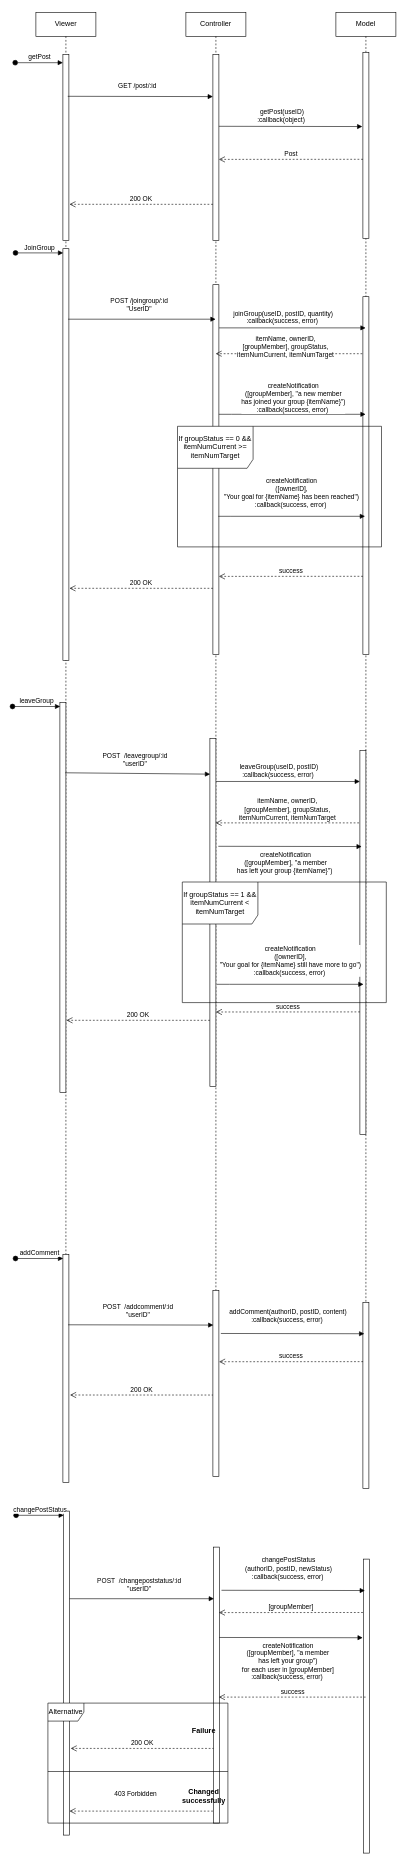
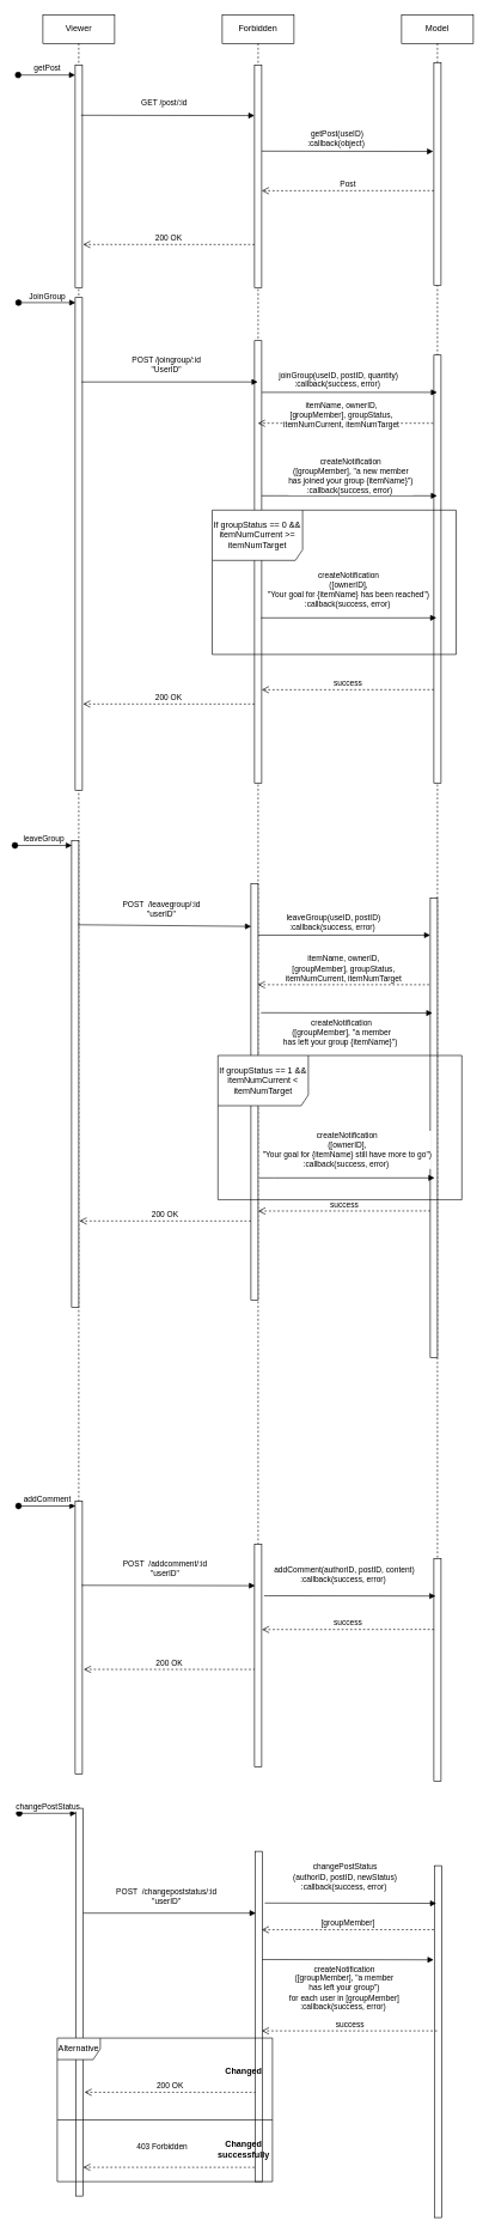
  <mxCell id="0" />
  <mxCell id="1" parent="0" />
  <mxCell id="2" value="Viewer" style="shape=umlLifeline;perimeter=lifelinePerimeter;whiteSpace=wrap;html=1;container=1;collapsible=0;recursiveResize=0;outlineConnect=0;" parent="1" vertex="1"><mxGeometry x="59" y="20" width="100" height="2330" as="geometry" /></mxCell>
  <mxCell id="3" value="" style="html=1;points=[];perimeter=orthogonalPerimeter;" parent="2" vertex="1"><mxGeometry x="45" y="70" width="10" height="310" as="geometry" /></mxCell>
  <mxCell id="4" value="getPost" style="html=1;verticalAlign=bottom;startArrow=oval;startFill=1;endArrow=block;startSize=8;rounded=0;" parent="2" edge="1"><mxGeometry width="60" relative="1" as="geometry"><mxPoint x="-34.5" y="84" as="sourcePoint" /><mxPoint x="45" y="84" as="targetPoint" /></mxGeometry></mxCell>
- <mxCell id="5" value="Controller" style="shape=umlLifeline;perimeter=lifelinePerimeter;whiteSpace=wrap;html=1;container=1;collapsible=0;recursiveResize=0;outlineConnect=0;" parent="1" vertex="1"><mxGeometry x="309" y="20" width="100" height="2330" as="geometry" /></mxCell>
+ <mxCell id="5" value="Forbidden" style="shape=umlLifeline;perimeter=lifelinePerimeter;whiteSpace=wrap;html=1;container=1;collapsible=0;recursiveResize=0;outlineConnect=0;" parent="1" vertex="1"><mxGeometry x="309" y="20" width="100" height="2330" as="geometry" /></mxCell>
  <mxCell id="6" value="" style="html=1;points=[];perimeter=orthogonalPerimeter;" parent="5" vertex="1"><mxGeometry x="45" y="70" width="10" height="310" as="geometry" /></mxCell>
  <mxCell id="7" value="200 OK" style="html=1;verticalAlign=bottom;endArrow=open;dashed=1;endSize=8;rounded=0;entryX=0.886;entryY=0.617;entryDx=0;entryDy=0;entryPerimeter=0;exitX=-0.21;exitY=0.543;exitDx=0;exitDy=0;exitPerimeter=0;" parent="5" edge="1"><mxGeometry relative="1" as="geometry"><mxPoint x="46" y="2304.56" as="sourcePoint" /><mxPoint x="-193.04" y="2304.52" as="targetPoint" /></mxGeometry></mxCell>
  <mxCell id="8" value="Model" style="shape=umlLifeline;perimeter=lifelinePerimeter;whiteSpace=wrap;html=1;container=1;collapsible=0;recursiveResize=0;outlineConnect=0;" parent="1" vertex="1"><mxGeometry x="559" y="20" width="100" height="2340" as="geometry" /></mxCell>
  <mxCell id="9" value="" style="html=1;points=[];perimeter=orthogonalPerimeter;" parent="8" vertex="1"><mxGeometry x="45" y="67" width="10" height="310" as="geometry" /></mxCell>
  <mxCell id="10" value="" style="html=1;points=[];perimeter=orthogonalPerimeter;" parent="1" vertex="1"><mxGeometry x="104" y="414" width="10" height="686" as="geometry" /></mxCell>
  <mxCell id="11" value="" style="html=1;points=[];perimeter=orthogonalPerimeter;" parent="1" vertex="1"><mxGeometry x="354" y="474" width="10" height="616" as="geometry" /></mxCell>
  <mxCell id="12" value="" style="html=1;points=[];perimeter=orthogonalPerimeter;" parent="1" vertex="1"><mxGeometry x="604" y="494" width="10" height="596" as="geometry" /></mxCell>
  <mxCell id="13" value="&lt;span style=&quot;text-align: left&quot;&gt;createNotification&lt;br&gt;([groupMember], &quot;a new member &lt;br&gt;has joined your group {itemName}&quot;&lt;/span&gt;&lt;span style=&quot;text-align: left&quot;&gt;)&lt;br&gt;:callback(success, error)&amp;nbsp;&lt;/span&gt;" style="html=1;verticalAlign=bottom;endArrow=block;rounded=0;" parent="1" edge="1" target="8" source="11"><mxGeometry x="0.017" y="-2" width="80" relative="1" as="geometry"><mxPoint x="364.96" y="618.52" as="sourcePoint" /><mxPoint x="604" y="618.94" as="targetPoint" /><mxPoint as="offset" /><Array as="points"><mxPoint x="385" y="690" /></Array></mxGeometry></mxCell>
  <mxCell id="14" value="success" style="html=1;verticalAlign=bottom;endArrow=open;dashed=1;endSize=8;rounded=0;exitX=0.029;exitY=0.319;exitDx=0;exitDy=0;exitPerimeter=0;entryX=1.029;entryY=0.384;entryDx=0;entryDy=0;entryPerimeter=0;" parent="1" edge="1"><mxGeometry relative="1" as="geometry"><mxPoint x="604" y="960" as="sourcePoint" /><mxPoint x="364" y="960.15" as="targetPoint" /></mxGeometry></mxCell>
  <mxCell id="15" value="JoinGroup" style="html=1;verticalAlign=bottom;startArrow=oval;startFill=1;endArrow=block;startSize=8;rounded=0;" parent="1" edge="1"><mxGeometry width="60" relative="1" as="geometry"><mxPoint x="25" y="421" as="sourcePoint" /><mxPoint x="104.5" y="421" as="targetPoint" /></mxGeometry></mxCell>
  <mxCell id="16" value="POST /joingroup/:id&lt;br&gt;&quot;UserID&quot;" style="html=1;verticalAlign=bottom;endArrow=block;rounded=0;exitX=0.886;exitY=0.608;exitDx=0;exitDy=0;exitPerimeter=0;" parent="1" target="5" edge="1"><mxGeometry x="-0.04" y="8" width="80" relative="1" as="geometry"><mxPoint x="112.86" y="531.48" as="sourcePoint" /><mxPoint x="358.5" y="531.48" as="targetPoint" /><mxPoint as="offset" /></mxGeometry></mxCell>
  <mxCell id="17" value="&lt;span style=&quot;text-align: left&quot;&gt;joinGroup(useID, postID, quantity&lt;/span&gt;&lt;span style=&quot;text-align: left&quot;&gt;)&lt;br&gt;:callback(success, error)&amp;nbsp;&lt;/span&gt;" style="html=1;verticalAlign=bottom;endArrow=block;rounded=0;exitX=1.029;exitY=0.187;exitDx=0;exitDy=0;exitPerimeter=0;" parent="1" target="8" edge="1"><mxGeometry x="-0.124" y="2" width="80" relative="1" as="geometry"><mxPoint x="364.29" y="545.97" as="sourcePoint" /><mxPoint x="579" y="546" as="targetPoint" /><mxPoint as="offset" /></mxGeometry></mxCell>
  <mxCell id="18" value="itemName, ownerID, &lt;br&gt;[groupMember], groupStatus, &lt;br&gt;itemNumCurrent, itemNumTarget" style="html=1;verticalAlign=bottom;endArrow=open;dashed=1;endSize=8;rounded=0;exitX=-0.1;exitY=0.211;exitDx=0;exitDy=0;exitPerimeter=0;" parent="1" edge="1"><mxGeometry x="0.047" y="11" relative="1" as="geometry"><mxPoint x="603" y="588.996" as="sourcePoint" /><mxPoint x="358.591" y="588.996" as="targetPoint" /><mxPoint as="offset" /></mxGeometry></mxCell>
  <mxCell id="19" value="GET /post/:id" style="html=1;verticalAlign=bottom;endArrow=block;rounded=0;exitX=0.886;exitY=0.608;exitDx=0;exitDy=0;exitPerimeter=0;entryX=0.076;entryY=0.187;entryDx=0;entryDy=0;entryPerimeter=0;" parent="1" edge="1"><mxGeometry x="-0.04" y="8" width="80" relative="1" as="geometry"><mxPoint x="112.1" y="160" as="sourcePoint" /><mxPoint x="354" y="160.49" as="targetPoint" /><mxPoint as="offset" /></mxGeometry></mxCell>
  <mxCell id="20" value="&lt;span style=&quot;text-align: left&quot;&gt;getPost(useID&lt;/span&gt;&lt;span style=&quot;text-align: left&quot;&gt;)&lt;br&gt;:callback(object)&amp;nbsp;&lt;/span&gt;" style="html=1;verticalAlign=bottom;endArrow=block;rounded=0;exitX=1.029;exitY=0.187;exitDx=0;exitDy=0;exitPerimeter=0;entryX=-0.067;entryY=0.169;entryDx=0;entryDy=0;entryPerimeter=0;" parent="1" edge="1"><mxGeometry x="-0.124" y="2" width="80" relative="1" as="geometry"><mxPoint x="364" y="210" as="sourcePoint" /><mxPoint x="603.04" y="210.42" as="targetPoint" /><mxPoint as="offset" /></mxGeometry></mxCell>
  <mxCell id="21" value="Post" style="html=1;verticalAlign=bottom;endArrow=open;dashed=1;endSize=8;rounded=0;exitX=0.029;exitY=0.319;exitDx=0;exitDy=0;exitPerimeter=0;entryX=1.029;entryY=0.384;entryDx=0;entryDy=0;entryPerimeter=0;" parent="1" edge="1"><mxGeometry relative="1" as="geometry"><mxPoint x="604" y="265" as="sourcePoint" /><mxPoint x="364" y="265.15" as="targetPoint" /></mxGeometry></mxCell>
  <mxCell id="22" value="200 OK" style="html=1;verticalAlign=bottom;endArrow=open;dashed=1;endSize=8;rounded=0;entryX=0.886;entryY=0.617;entryDx=0;entryDy=0;entryPerimeter=0;exitX=-0.21;exitY=0.543;exitDx=0;exitDy=0;exitPerimeter=0;" parent="1" edge="1"><mxGeometry relative="1" as="geometry"><mxPoint x="354" y="340.04" as="sourcePoint" /><mxPoint x="114.96" y="340" as="targetPoint" /></mxGeometry></mxCell>
  <mxCell id="23" value="" style="html=1;points=[];perimeter=orthogonalPerimeter;" parent="1" vertex="1"><mxGeometry x="99" y="1170" width="10" height="650" as="geometry" /></mxCell>
  <mxCell id="24" value="" style="html=1;points=[];perimeter=orthogonalPerimeter;" parent="1" vertex="1"><mxGeometry x="349" y="1230" width="10" height="580" as="geometry" /></mxCell>
  <mxCell id="25" value="" style="html=1;points=[];perimeter=orthogonalPerimeter;" parent="1" vertex="1"><mxGeometry x="599" y="1250" width="10" height="640" as="geometry" /></mxCell>
  <mxCell id="26" value="&lt;span style=&quot;text-align: left&quot;&gt;createNotification&lt;br&gt;(&lt;/span&gt;&lt;span style=&quot;text-align: left&quot;&gt;[groupMember]&lt;/span&gt;&lt;span style=&quot;text-align: left&quot;&gt;, &quot;a member &lt;br&gt;has left your group {itemName}&quot;&lt;/span&gt;&lt;span style=&quot;text-align: left&quot;&gt;)&amp;nbsp;&lt;/span&gt;" style="html=1;verticalAlign=bottom;endArrow=block;rounded=0;exitX=1.029;exitY=0.187;exitDx=0;exitDy=0;exitPerimeter=0;entryX=-0.067;entryY=0.169;entryDx=0;entryDy=0;entryPerimeter=0;" parent="1" edge="1"><mxGeometry x="-0.062" y="-50" width="80" relative="1" as="geometry"><mxPoint x="363" y="1410" as="sourcePoint" /><mxPoint x="602.04" y="1410.42" as="targetPoint" /><mxPoint as="offset" /></mxGeometry></mxCell>
  <mxCell id="27" value="success" style="html=1;verticalAlign=bottom;endArrow=open;dashed=1;endSize=8;rounded=0;exitX=0.029;exitY=0.319;exitDx=0;exitDy=0;exitPerimeter=0;entryX=1.029;entryY=0.384;entryDx=0;entryDy=0;entryPerimeter=0;" parent="1" edge="1"><mxGeometry relative="1" as="geometry"><mxPoint x="599" y="1686" as="sourcePoint" /><mxPoint x="359" y="1686.15" as="targetPoint" /></mxGeometry></mxCell>
  <mxCell id="28" value="leaveGroup" style="html=1;verticalAlign=bottom;startArrow=oval;startFill=1;endArrow=block;startSize=8;rounded=0;" parent="1" edge="1"><mxGeometry width="60" relative="1" as="geometry"><mxPoint x="20" y="1177" as="sourcePoint" /><mxPoint x="99.5" y="1177" as="targetPoint" /></mxGeometry></mxCell>
  <mxCell id="29" value="POST&amp;nbsp; /leavegroup/:id&lt;br&gt;&quot;userID&quot;" style="html=1;verticalAlign=bottom;endArrow=block;rounded=0;exitX=0.886;exitY=0.608;exitDx=0;exitDy=0;exitPerimeter=0;entryX=0.036;entryY=0.103;entryDx=0;entryDy=0;entryPerimeter=0;" parent="1" target="24" edge="1"><mxGeometry x="-0.04" y="8" width="80" relative="1" as="geometry"><mxPoint x="107.86" y="1287.48" as="sourcePoint" /><mxPoint x="353.5" y="1287.48" as="targetPoint" /><mxPoint as="offset" /></mxGeometry></mxCell>
  <mxCell id="30" value="&lt;span style=&quot;text-align: left&quot;&gt;leaveGroup(useID, postID&lt;/span&gt;&lt;span style=&quot;text-align: left&quot;&gt;)&lt;br&gt;:callback(success, error)&amp;nbsp;&lt;/span&gt;" style="html=1;verticalAlign=bottom;endArrow=block;rounded=0;exitX=1.029;exitY=0.187;exitDx=0;exitDy=0;exitPerimeter=0;" parent="1" target="25" edge="1"><mxGeometry x="-0.124" y="2" width="80" relative="1" as="geometry"><mxPoint x="359.29" y="1301.97" as="sourcePoint" /><mxPoint x="574" y="1302" as="targetPoint" /><mxPoint as="offset" /></mxGeometry></mxCell>
  <mxCell id="31" value="itemName, ownerID,&lt;br&gt;[groupMember], groupStatus,&lt;br&gt;itemNumCurrent, itemNumTarget" style="html=1;verticalAlign=bottom;endArrow=open;dashed=1;endSize=8;rounded=0;exitX=-0.145;exitY=0.189;exitDx=0;exitDy=0;exitPerimeter=0;" parent="1" source="25" target="5" edge="1"><mxGeometry relative="1" as="geometry"><mxPoint x="214" y="1370" as="sourcePoint" /><mxPoint x="134" y="1370" as="targetPoint" /></mxGeometry></mxCell>
  <mxCell id="32" value="200 OK" style="html=1;verticalAlign=bottom;endArrow=open;dashed=1;endSize=8;rounded=0;entryX=0.886;entryY=0.617;entryDx=0;entryDy=0;entryPerimeter=0;exitX=-0.21;exitY=0.543;exitDx=0;exitDy=0;exitPerimeter=0;" parent="1" edge="1"><mxGeometry relative="1" as="geometry"><mxPoint x="349" y="1700.04" as="sourcePoint" /><mxPoint x="109.96" y="1700" as="targetPoint" /></mxGeometry></mxCell>
  <mxCell id="33" value="" style="html=1;points=[];perimeter=orthogonalPerimeter;" parent="1" vertex="1"><mxGeometry x="104" y="2090" width="10" height="380" as="geometry" /></mxCell>
  <mxCell id="34" value="" style="html=1;points=[];perimeter=orthogonalPerimeter;" parent="1" vertex="1"><mxGeometry x="354" y="2150" width="10" height="310" as="geometry" /></mxCell>
  <mxCell id="35" value="" style="html=1;points=[];perimeter=orthogonalPerimeter;" parent="1" vertex="1"><mxGeometry x="604" y="2170" width="10" height="310" as="geometry" /></mxCell>
  <mxCell id="36" value="addComment" style="html=1;verticalAlign=bottom;startArrow=oval;startFill=1;endArrow=block;startSize=8;rounded=0;" parent="1" edge="1"><mxGeometry width="60" relative="1" as="geometry"><mxPoint x="25" y="2097" as="sourcePoint" /><mxPoint x="104.5" y="2097" as="targetPoint" /></mxGeometry></mxCell>
  <mxCell id="37" value="POST&amp;nbsp; /addcomment/:id&lt;br&gt;&quot;userID&quot;" style="html=1;verticalAlign=bottom;endArrow=block;rounded=0;exitX=0.886;exitY=0.608;exitDx=0;exitDy=0;exitPerimeter=0;entryX=0.076;entryY=0.187;entryDx=0;entryDy=0;entryPerimeter=0;" parent="1" target="34" edge="1"><mxGeometry x="-0.04" y="8" width="80" relative="1" as="geometry"><mxPoint x="112.86" y="2207.48" as="sourcePoint" /><mxPoint x="358.5" y="2207.48" as="targetPoint" /><mxPoint as="offset" /></mxGeometry></mxCell>
  <mxCell id="38" value="&lt;span style=&quot;text-align: left&quot;&gt;addComment(authorID, postID, content&lt;/span&gt;&lt;span style=&quot;text-align: left&quot;&gt;)&lt;br&gt;:callback(success, error)&amp;nbsp;&lt;/span&gt;" style="html=1;verticalAlign=bottom;endArrow=block;rounded=0;exitX=1.029;exitY=0.187;exitDx=0;exitDy=0;exitPerimeter=0;entryX=-0.067;entryY=0.169;entryDx=0;entryDy=0;entryPerimeter=0;" parent="1" edge="1"><mxGeometry x="-0.066" y="14" width="80" relative="1" as="geometry"><mxPoint x="367.29" y="2221.97" as="sourcePoint" /><mxPoint x="606.33" y="2222.39" as="targetPoint" /><mxPoint as="offset" /></mxGeometry></mxCell>
  <mxCell id="39" value="success" style="html=1;verticalAlign=bottom;endArrow=open;dashed=1;endSize=8;rounded=0;exitX=0.029;exitY=0.319;exitDx=0;exitDy=0;exitPerimeter=0;entryX=1.029;entryY=0.384;entryDx=0;entryDy=0;entryPerimeter=0;" parent="1" source="35" target="34" edge="1"><mxGeometry relative="1" as="geometry"><mxPoint x="219" y="2290" as="sourcePoint" /><mxPoint x="139" y="2290" as="targetPoint" /></mxGeometry></mxCell>
  <mxCell id="40" value="200 OK" style="html=1;verticalAlign=bottom;endArrow=open;dashed=1;endSize=8;rounded=0;entryX=0.886;entryY=0.617;entryDx=0;entryDy=0;entryPerimeter=0;exitX=-0.21;exitY=0.543;exitDx=0;exitDy=0;exitPerimeter=0;" parent="1" edge="1"><mxGeometry relative="1" as="geometry"><mxPoint x="356" y="2913.56" as="sourcePoint" /><mxPoint x="116.96" y="2913.52" as="targetPoint" /></mxGeometry></mxCell>
  <mxCell id="41" value="" style="html=1;points=[];perimeter=orthogonalPerimeter;" parent="1" vertex="1"><mxGeometry x="105" y="2518" width="10" height="540" as="geometry" /></mxCell>
  <mxCell id="42" value="" style="html=1;points=[];perimeter=orthogonalPerimeter;" parent="1" vertex="1"><mxGeometry x="355" y="2578" width="10" height="460" as="geometry" /></mxCell>
  <mxCell id="43" value="" style="html=1;points=[];perimeter=orthogonalPerimeter;" parent="1" vertex="1"><mxGeometry x="605" y="2598" width="10" height="490" as="geometry" /></mxCell>
  <mxCell id="44" value="changePostStatus" style="html=1;verticalAlign=bottom;startArrow=oval;startFill=1;endArrow=block;startSize=8;rounded=0;" parent="1" edge="1"><mxGeometry width="60" relative="1" as="geometry"><mxPoint x="26" y="2525" as="sourcePoint" /><mxPoint x="105.5" y="2525" as="targetPoint" /></mxGeometry></mxCell>
  <mxCell id="45" value="POST&amp;nbsp; /changepoststatus/:id&lt;br&gt;&quot;userID&quot;" style="html=1;verticalAlign=bottom;endArrow=block;rounded=0;entryX=0.076;entryY=0.187;entryDx=0;entryDy=0;entryPerimeter=0;" parent="1" target="42" edge="1" source="41"><mxGeometry x="-0.04" y="8" width="80" relative="1" as="geometry"><mxPoint x="113.86" y="2635.48" as="sourcePoint" /><mxPoint x="359.5" y="2635.48" as="targetPoint" /><mxPoint as="offset" /></mxGeometry></mxCell>
  <mxCell id="46" value="&lt;span style=&quot;text-align: left&quot;&gt;changePostStatus&lt;br&gt;(authorID, postID, newStatus&lt;/span&gt;&lt;span style=&quot;text-align: left&quot;&gt;)&lt;br&gt;:callback(success, error)&amp;nbsp;&lt;/span&gt;" style="html=1;verticalAlign=bottom;endArrow=block;rounded=0;exitX=1.029;exitY=0.187;exitDx=0;exitDy=0;exitPerimeter=0;entryX=-0.067;entryY=0.169;entryDx=0;entryDy=0;entryPerimeter=0;" parent="1" edge="1"><mxGeometry x="-0.066" y="14" width="80" relative="1" as="geometry"><mxPoint x="368.29" y="2649.97" as="sourcePoint" /><mxPoint x="607.33" y="2650.39" as="targetPoint" /><mxPoint as="offset" /></mxGeometry></mxCell>
  <mxCell id="47" value="success" style="html=1;verticalAlign=bottom;endArrow=open;dashed=1;endSize=8;rounded=0;" parent="1" edge="1"><mxGeometry relative="1" as="geometry"><mxPoint x="608.5" y="2828" as="sourcePoint" /><mxPoint x="364" y="2828" as="targetPoint" /></mxGeometry></mxCell>
  <mxCell id="48" value="Alternative" style="shape=umlFrame;whiteSpace=wrap;html=1;" parent="1" vertex="1"><mxGeometry x="79" y="2838" width="300" height="200" as="geometry" /></mxCell>
  <mxCell id="49" value="" style="line;strokeWidth=1;fillColor=none;align=left;verticalAlign=middle;spacingTop=-1;spacingLeft=3;spacingRight=3;rotatable=0;labelPosition=right;points=[];portConstraint=eastwest;" parent="1" vertex="1"><mxGeometry x="79" y="2948" width="300" height="8" as="geometry" /></mxCell>
  <mxCell id="50" value="&lt;b&gt;Changed successfully&lt;/b&gt;" style="text;html=1;strokeColor=none;fillColor=none;align=center;verticalAlign=middle;whiteSpace=wrap;rounded=0;" parent="1" vertex="1"><mxGeometry x="309" y="2978" width="60" height="30" as="geometry" /></mxCell>
- <mxCell id="51" value="&lt;b&gt;Failure&lt;/b&gt;" style="text;html=1;strokeColor=none;fillColor=none;align=center;verticalAlign=middle;whiteSpace=wrap;rounded=0;" parent="1" vertex="1"><mxGeometry x="309" y="2869" width="60" height="30" as="geometry" /></mxCell>
+ <mxCell id="51" value="&lt;b&gt;Changed&lt;/b&gt;" style="text;html=1;strokeColor=none;fillColor=none;align=center;verticalAlign=middle;whiteSpace=wrap;rounded=0;" parent="1" vertex="1"><mxGeometry x="309" y="2869" width="60" height="30" as="geometry" /></mxCell>
  <mxCell id="52" value="403 Forbidden" style="html=1;verticalAlign=bottom;endArrow=open;dashed=1;endSize=8;rounded=0;exitX=-0.21;exitY=0.543;exitDx=0;exitDy=0;exitPerimeter=0;" parent="1" edge="1"><mxGeometry x="0.08" y="-20" relative="1" as="geometry"><mxPoint x="354" y="3018.04" as="sourcePoint" /><mxPoint x="115" y="3018" as="targetPoint" /><mxPoint as="offset" /></mxGeometry></mxCell>
  <mxCell id="53" value="[groupMember]" style="html=1;verticalAlign=bottom;endArrow=open;dashed=1;endSize=8;rounded=0;exitX=0.029;exitY=0.319;exitDx=0;exitDy=0;exitPerimeter=0;entryX=1.029;entryY=0.384;entryDx=0;entryDy=0;entryPerimeter=0;" edge="1" parent="1"><mxGeometry relative="1" as="geometry"><mxPoint x="604" y="2687" as="sourcePoint" /><mxPoint x="364" y="2687.15" as="targetPoint" /></mxGeometry></mxCell>
  <mxCell id="54" value="&lt;span style=&quot;text-align: left&quot;&gt;createNotification&lt;br&gt;(&lt;/span&gt;&lt;span style=&quot;text-align: left&quot;&gt;[groupMember]&lt;/span&gt;&lt;span style=&quot;text-align: left&quot;&gt;, &quot;a member &lt;br&gt;has left your group&quot;&lt;/span&gt;&lt;span style=&quot;text-align: left&quot;&gt;) &lt;br&gt;for each user in [groupMember]&lt;br&gt;:callback(success, error)&amp;nbsp;&lt;/span&gt;" style="html=1;verticalAlign=bottom;endArrow=block;rounded=0;exitX=1.029;exitY=0.187;exitDx=0;exitDy=0;exitPerimeter=0;entryX=-0.067;entryY=0.169;entryDx=0;entryDy=0;entryPerimeter=0;" edge="1" parent="1"><mxGeometry x="-0.045" y="-75" width="80" relative="1" as="geometry"><mxPoint x="364.67" y="2728.63" as="sourcePoint" /><mxPoint x="603.71" y="2729.05" as="targetPoint" /><mxPoint as="offset" /></mxGeometry></mxCell>
  <mxCell id="55" value="200 OK" style="html=1;verticalAlign=bottom;endArrow=open;dashed=1;endSize=8;rounded=0;entryX=0.886;entryY=0.617;entryDx=0;entryDy=0;entryPerimeter=0;exitX=-0.21;exitY=0.543;exitDx=0;exitDy=0;exitPerimeter=0;" parent="1" edge="1"><mxGeometry relative="1" as="geometry"><mxPoint x="354" y="980.04" as="sourcePoint" /><mxPoint x="114.96" y="980" as="targetPoint" /></mxGeometry></mxCell>
  <mxCell id="56" value="&lt;span style=&quot;text-align: left&quot;&gt;createNotification&lt;br&gt;([ownerID], &lt;br&gt;&quot;Your goal for {itemName} has been reached&quot;&lt;/span&gt;&lt;span style=&quot;text-align: left&quot;&gt;)&lt;br&gt;:callback(success, error)&amp;nbsp;&lt;/span&gt;" style="html=1;verticalAlign=bottom;endArrow=block;rounded=0;" edge="1" parent="1"><mxGeometry x="-0.002" y="10" width="80" relative="1" as="geometry"><mxPoint x="363" y="860" as="sourcePoint" /><mxPoint x="607.5" y="860" as="targetPoint" /><mxPoint as="offset" /><Array as="points"><mxPoint x="384" y="860" /></Array></mxGeometry></mxCell>
  <mxCell id="57" value="If groupStatus == 0 &amp;amp;&amp;amp;&lt;br&gt;itemNumCurrent &amp;gt;= itemNumTarget" style="shape=umlFrame;whiteSpace=wrap;html=1;width=126;height=70;" vertex="1" parent="1"><mxGeometry x="295" y="710" width="340" height="201" as="geometry" /></mxCell>
  <mxCell id="58" value="If groupStatus == 1 &amp;amp;&amp;amp;&lt;br&gt;itemNumCurrent &amp;lt; itemNumTarget" style="shape=umlFrame;whiteSpace=wrap;html=1;width=126;height=70;" vertex="1" parent="1"><mxGeometry x="303" y="1469.5" width="340" height="201" as="geometry" /></mxCell>
  <mxCell id="59" value="&lt;span style=&quot;text-align: left&quot;&gt;createNotification&lt;br&gt;([ownerID], &lt;br&gt;&quot;Your goal for {itemName} still have more to go&quot;&lt;/span&gt;&lt;span style=&quot;text-align: left&quot;&gt;)&lt;br&gt;:callback(success, error)&amp;nbsp;&lt;/span&gt;" style="html=1;verticalAlign=bottom;endArrow=block;rounded=0;" edge="1" parent="1"><mxGeometry x="-0.002" y="10" width="80" relative="1" as="geometry"><mxPoint x="360.5" y="1640" as="sourcePoint" /><mxPoint x="605" y="1640" as="targetPoint" /><mxPoint as="offset" /><Array as="points"><mxPoint x="381.5" y="1640" /></Array></mxGeometry></mxCell>
